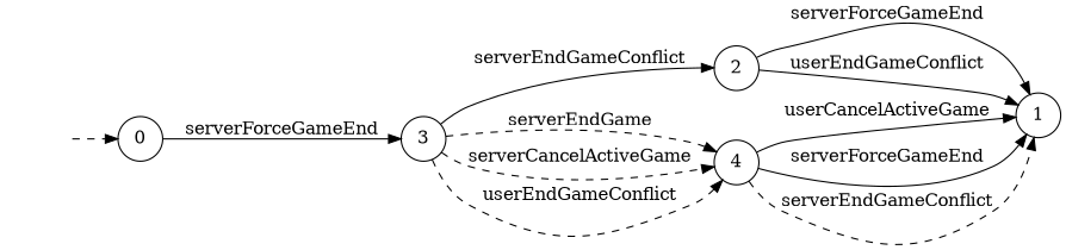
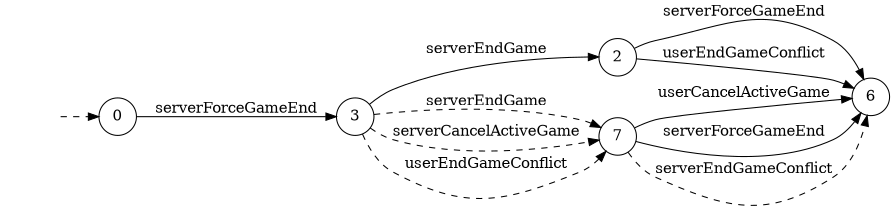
  digraph {
    rankdir=LR
    node [shape=circle]
    edge [style=solid]
    "" [shape=plaintext]
    n2 [label=0]
    n3 [label=3]
-   n4 [label=1]
+   n4 [label=6]
    n5 [label=2]
-   n6 [label=4]
+   n6 [label=7]
    "" -> n2 [style=dashed]
    n2 -> n3 [label=serverForceGameEnd]
-   n3 -> n5 [label=serverEndGameConflict]
+   n3 -> n5 [label=serverEndGame]
    n3 -> n6 [label=serverEndGame style=dashed]
    n3 -> n6 [label=serverCancelActiveGame style=dashed]
    n3 -> n6 [label=userEndGameConflict style=dashed]
    n5 -> n4 [label=serverForceGameEnd]
    n5 -> n4 [label=userEndGameConflict]
    n6 -> n4 [label=userCancelActiveGame]
    n6 -> n4 [label=serverForceGameEnd]
    n6 -> n4 [label=serverEndGameConflict style=dashed]
  }
